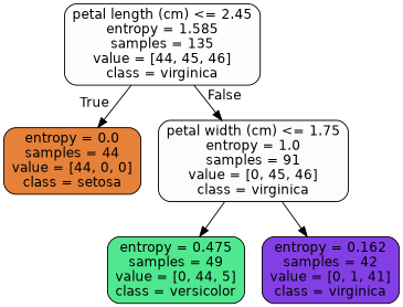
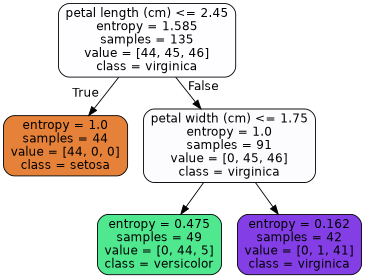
  digraph {
    node [color=black fontname=helvetica shape=box style="filled, rounded"]
    edge [fontname=helvetica]
    n1 [fillcolor="#fefdff" label="petal length (cm) <= 2.45\nentropy = 1.585\nsamples = 135\nvalue = [44, 45, 46]\nclass = virginica"]
-   n2 [fillcolor="#e58139" label="entropy = 0.0\nsamples = 44\nvalue = [44, 0, 0]\nclass = setosa"]
+   n2 [fillcolor="#e58139" label="entropy = 1.0\nsamples = 44\nvalue = [44, 0, 0]\nclass = setosa"]
    n3 [fillcolor="#fcfbfe" label="petal width (cm) <= 1.75\nentropy = 1.0\nsamples = 91\nvalue = [0, 45, 46]\nclass = virginica"]
    n4 [fillcolor="#50e88f" label="entropy = 0.475\nsamples = 49\nvalue = [0, 44, 5]\nclass = versicolor"]
    n5 [fillcolor="#843ee6" label="entropy = 0.162\nsamples = 42\nvalue = [0, 1, 41]\nclass = virginica"]
    n1 -> n2 [headlabel=True labelangle=45 labeldistance=2.5]
    n1 -> n3 [headlabel=False labelangle=-45 labeldistance=2.5]
    n3 -> n4
    n3 -> n5
  }
